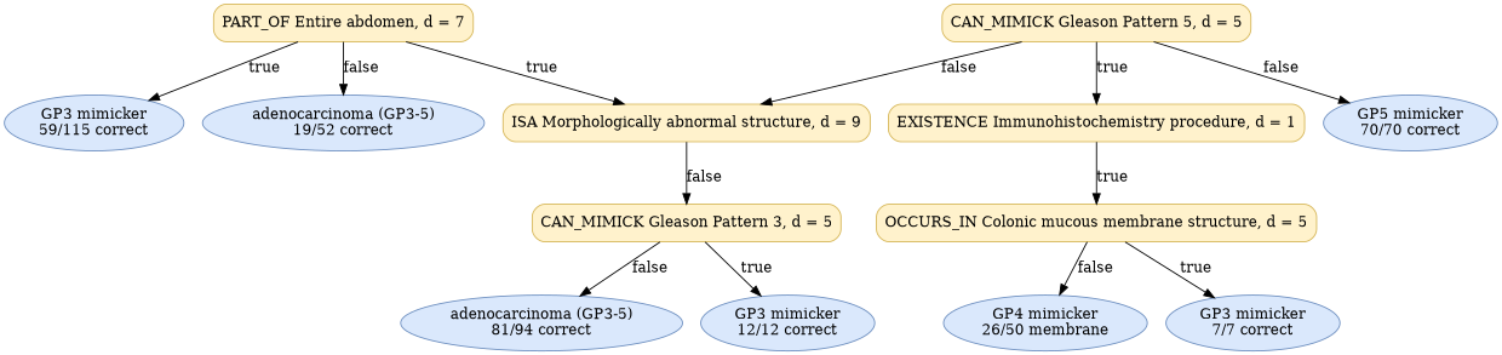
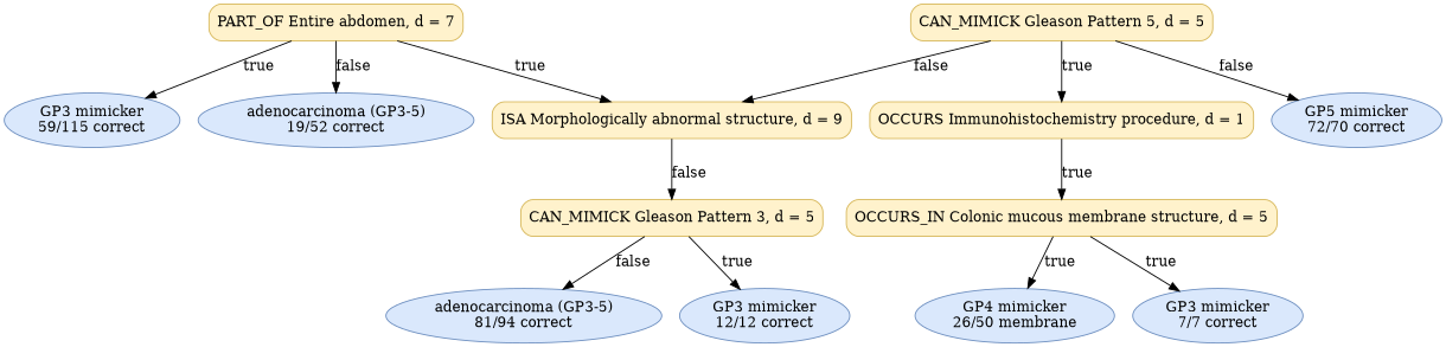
  digraph {
    fontname="Times-Roman"
    node [color="#6C8EBF" fillcolor="#DAE8FC" fontname="Times-Roman" shape=ellipse style="rounded,filled"]
    n1 [color="#D6B656" fillcolor="#FFF2CC" label="CAN_MIMICK Gleason Pattern 5, d = 5" shape=box]
    n2 [color="#D6B656" fillcolor="#FFF2CC" label="ISA Morphologically abnormal structure, d = 9" shape=box]
-   n3 [color="#D6B656" fillcolor="#FFF2CC" label="EXISTENCE Immunohistochemistry procedure, d = 1" shape=box]
-   n4 [label=<GP5 mimicker<br/>70/70 correct>]
+   n3 [color="#D6B656" fillcolor="#FFF2CC" label="OCCURS Immunohistochemistry procedure, d = 1" shape=box]
+   n4 [label=<GP5 mimicker<br/>72/70 correct>]
    n5 [color="#D6B656" fillcolor="#FFF2CC" label="CAN_MIMICK Gleason Pattern 3, d = 5" shape=box]
    n6 [color="#D6B656" fillcolor="#FFF2CC" label="OCCURS_IN Colonic mucous membrane structure, d = 5" shape=box]
    n7 [label=<adenocarcinoma (GP3-5)<br/>81/94 correct>]
    n8 [label=<GP3 mimicker<br/>12/12 correct>]
    n9 [color="#D6B656" fillcolor="#FFF2CC" label="PART_OF Entire abdomen, d = 7" shape=box]
    n10 [label=<adenocarcinoma (GP3-5)<br/>19/52 correct>]
    n11 [label=<GP3 mimicker<br/>59/115 correct>]
    n12 [label=<GP4 mimicker<br/>26/50 membrane>]
    n13 [label=<GP3 mimicker<br/>7/7 correct>]
    n1 -> n2 [label=false]
    n1 -> n3 [label=true]
    n1 -> n4 [label=false]
    n2 -> n5 [label=false]
    n3 -> n6 [label=true]
    n5 -> n7 [label=false]
    n5 -> n8 [label=true]
-   n6 -> n12 [label=false]
+   n6 -> n12 [label=true]
    n6 -> n13 [label=true]
    n9 -> n2 [label=true]
    n9 -> n10 [label=false]
    n9 -> n11 [label=true]
  }
